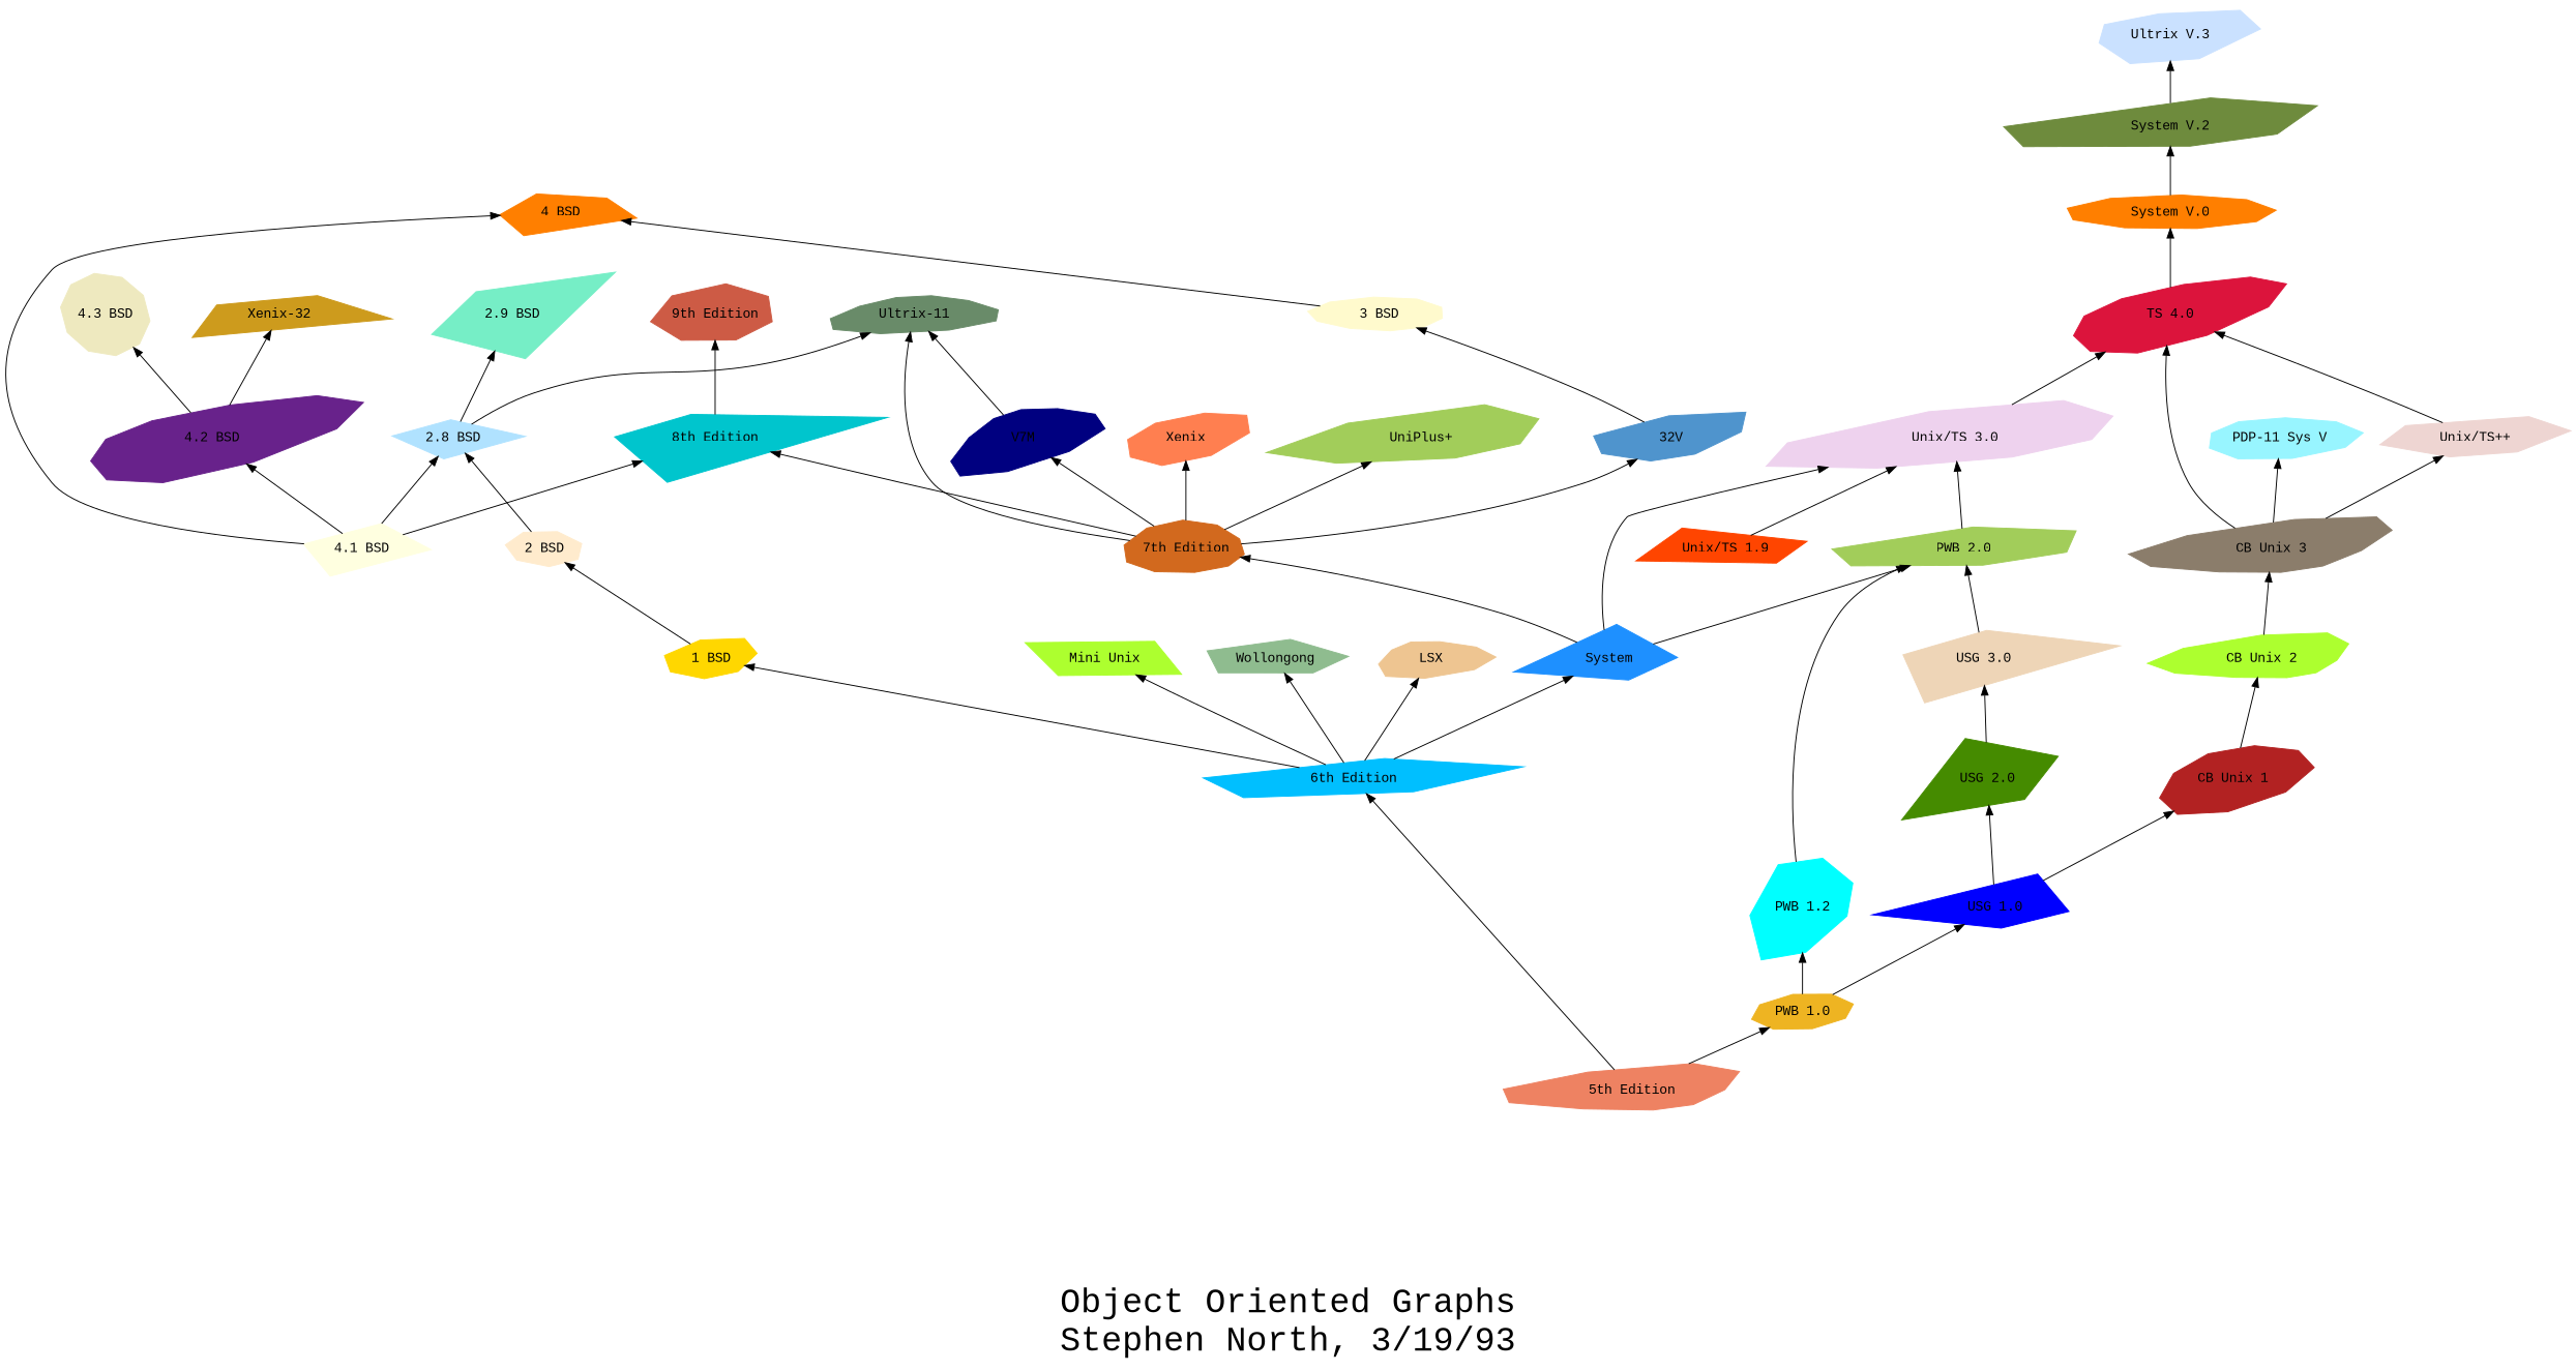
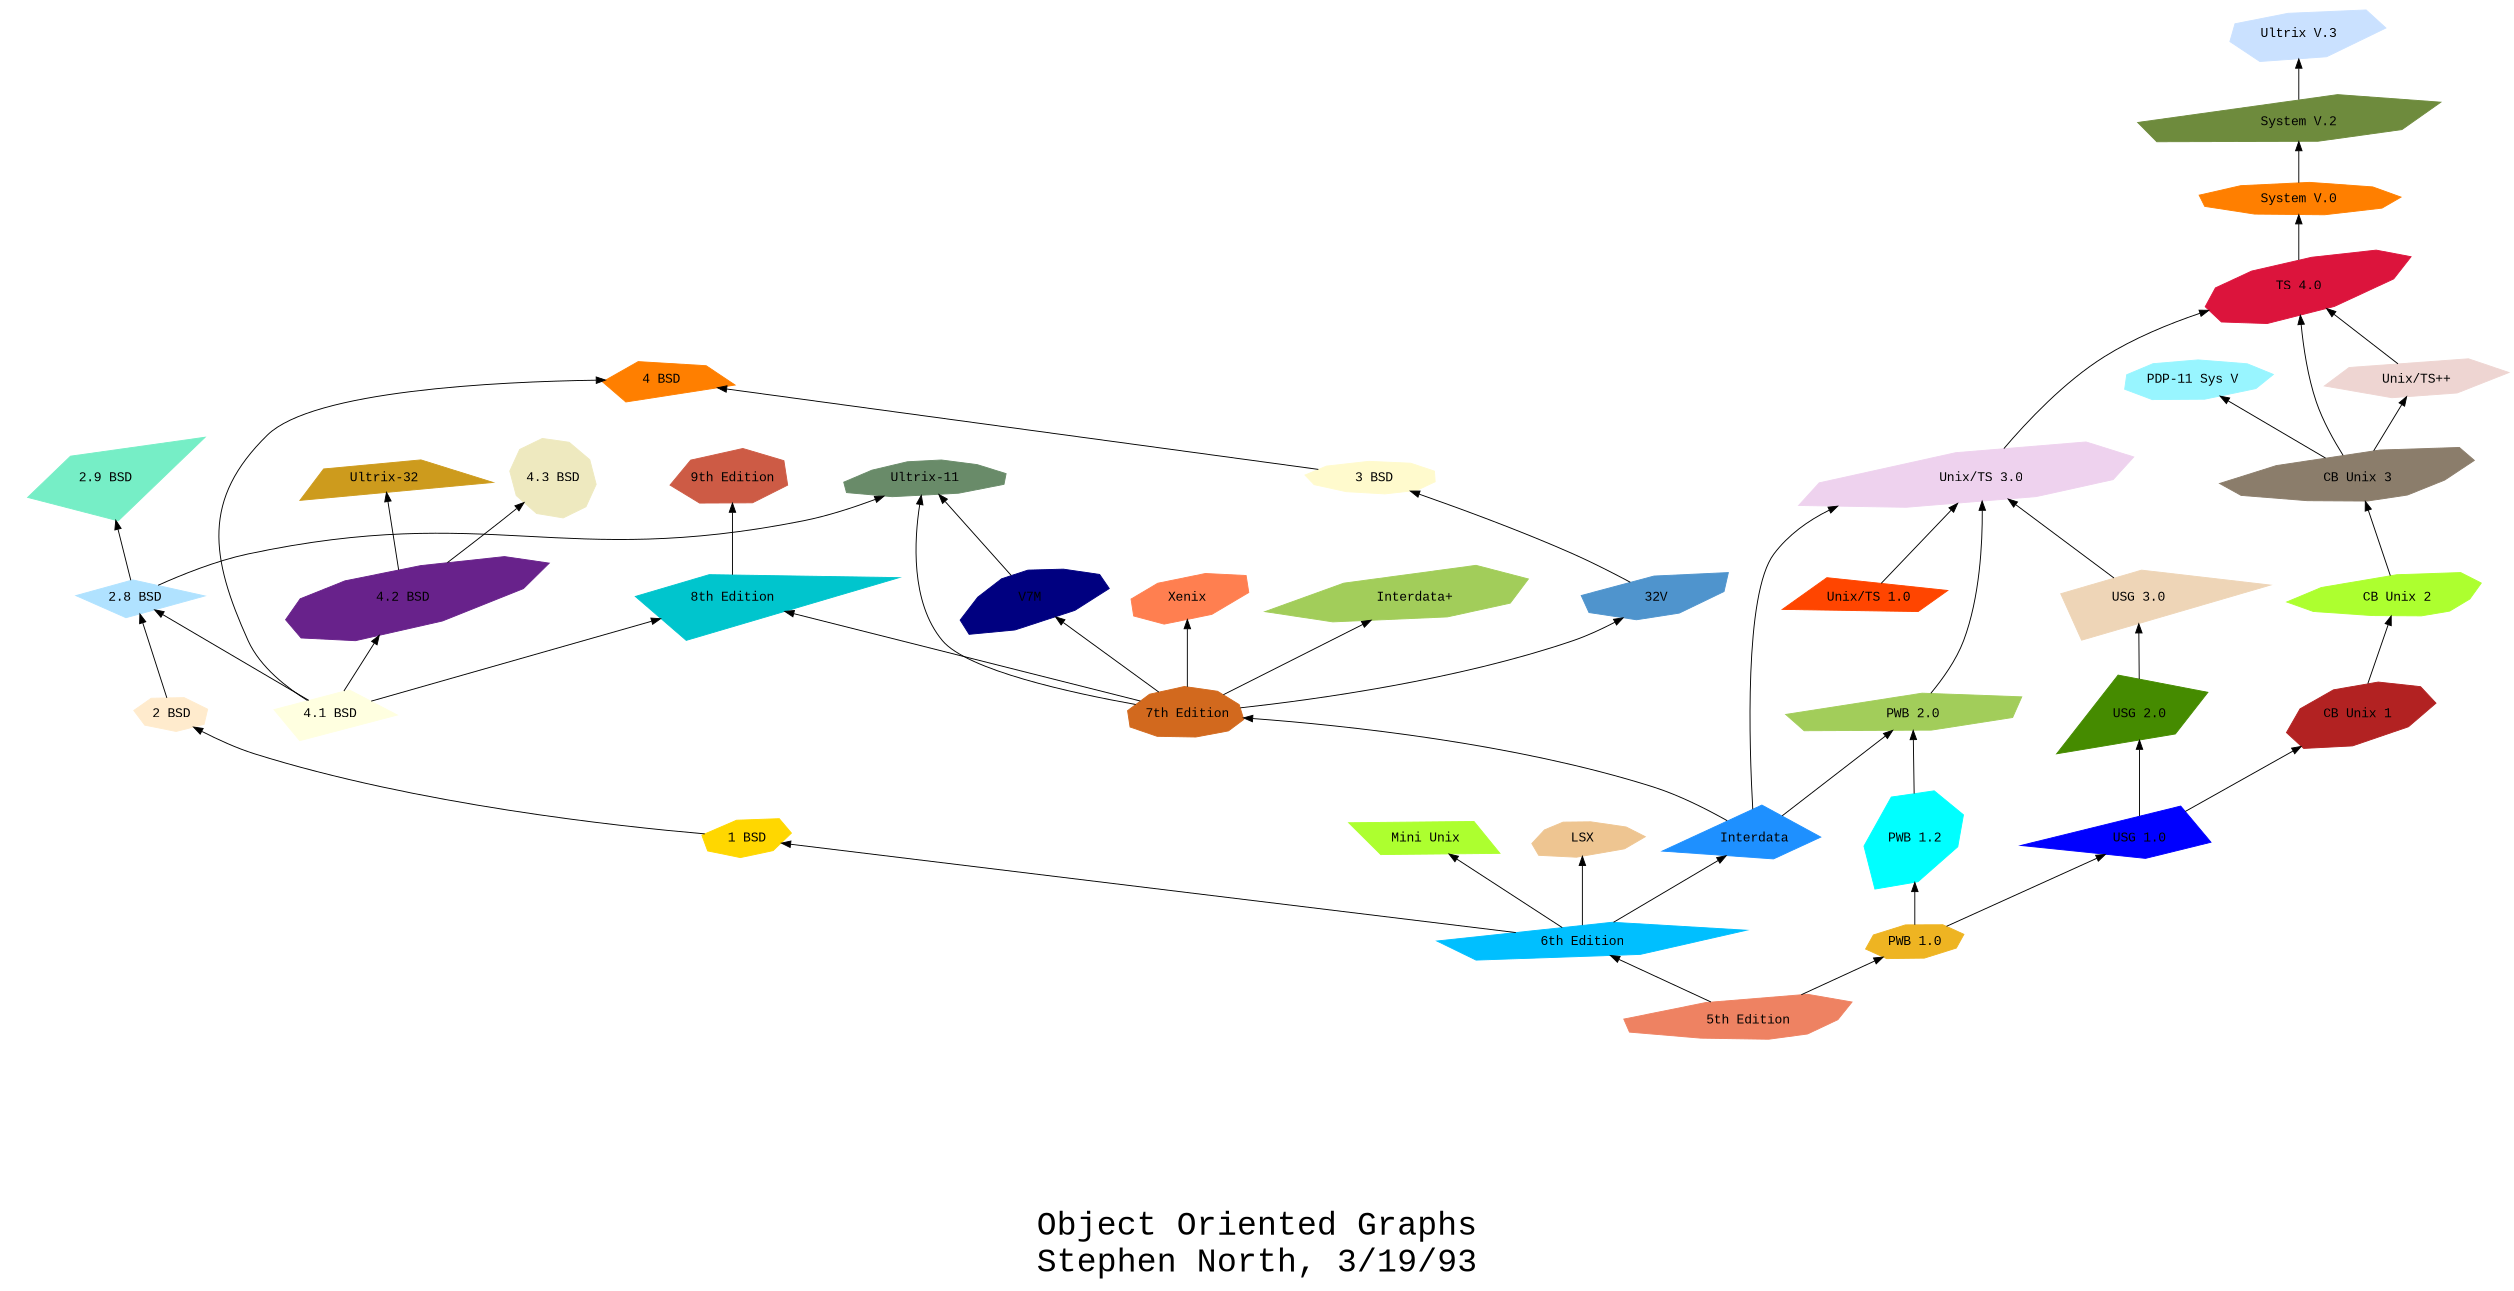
  digraph {
    fontname="Liberation Mono"
    fontsize=36
    label="\n\n\n\nObject Oriented Graphs\nStephen North, 3/19/93"
    rankdir=BT
    node [color=greenyellow fontname="Liberation Mono" orientation=50 shape=polygon sides=4 style=filled]
    edge [fontname="Liberation Mono"]
    "5th Edition" [color=salmon2 distortion=0.936354 height=0.62845 orientation=28 sides=9 skew=-0.126818 width=2.4513]
    "6th Edition" [color=deepskyblue distortion=0.238792 height=0.53832 orientation=11 sides=5 skew=0.995935 width=3.0296]
    "PWB 1.0" [color=goldenrod2 distortion=0.019636 height=0.5066 orientation=79 sides=8 skew=-0.440424 width=1.4451]
    LSX [color=burlywood2 distortion=-0.698271 height=0.53598 orientation=22 sides=9 skew=-0.195492 width=1.2562]
    "1 BSD" [color=gold1 distortion=0.265084 height=0.54133 orientation=26 sides=7 skew=0.403659 width=1.2527]
    "Mini Unix" [distortion=0.039386 height=0.5 orientation=2 skew=-0.461120 width=1.8894]
-   Wollongong [color=darkseagreen distortion=0.228564 height=0.5333 orientation=63 sides=5 skew=-0.062846 width=2.0084]
-   Interdata [color=dodgerblue1 distortion=0.624013 height=0.704 orientation=56 skew=0.101396 width=2.2595 label=System]
+   Interdata [color=dodgerblue1 distortion=0.624013 height=0.704 orientation=56 skew=0.101396 width=2.2595]
    "PWB 1.2" [color=cyan distortion=0.640971 height=0.88033 orientation=84 sides=7 skew=-0.768455 width=1.4928]
    "USG 1.0" [color=blue distortion=0.758942 height=0.69721 orientation=42 skew=0.039886 width=2.5329]
    "2 BSD" [color=blanchedalmond distortion=-0.010661 height=0.51591 orientation=84 sides=7 skew=0.179249 width=1.1422]
    "Unix/TS 3.0" [color=thistle2 distortion=0.731383 height=0.73633 orientation=43 sides=8 skew=-0.824612 width=3.1145]
    "PWB 2.0" [color=darkolivegreen3 distortion=0.592100 height=0.56098 orientation=34 sides=6 skew=-0.719269 width=2.401]
    "7th Edition" [color=chocolate distortion=0.298417 height=0.64255 orientation=65 sides=10 skew=0.310367 width=1.5756]
    "CB Unix 1" [color=firebrick distortion=-0.348692 height=0.72208 orientation=42 sides=9 skew=0.767058 width=1.9071]
    "USG 2.0" [color=chartreuse4 distortion=0.748625 height=0.77619 orientation=74 skew=-0.647656 width=2.1103]
    "2.8 BSD" [color=lightskyblue1 distortion=-0.239422 height=0.55846 orientation=44 skew=0.053841 width=1.9268]
    "TS 4.0" [color=crimson distortion=-0.641701 height=0.75173 sides=10 skew=-0.952502 width=1.9319]
    "8th Edition" [color=turquoise3 distortion=-0.997093 height=0.80427 skew=-0.061117 width=3.2588]
    "32V" [color=steelblue3 distortion=0.878516 height=0.60598 orientation=19 sides=7 skew=0.592905 width=1.3648]
    V7M [color=navy distortion=-0.960249 height=0.74745 orientation=32 sides=10 skew=0.460424 width=1.4322]
    "Ultrix-11" [color=darkseagreen4 distortion=-0.633186 height=0.53138 orientation=10 sides=10 skew=0.333125 width=1.7938]
    Xenix [color=coral distortion=-0.337997 height=0.63729 orientation=52 sides=8 skew=-0.760726 width=1.3725]
-   "UniPlus+" [color=darkolivegreen3 distortion=0.788483 height=0.69194 orientation=39 sides=7 skew=-0.526284 width=2.5716]
+   "UniPlus+" [color=darkolivegreen3 distortion=0.788483 height=0.69194 orientation=39 sides=7 skew=-0.526284 width=2.5716 label="Interdata+"]
    "System V.0" [color=darkorange1 distortion=0.021556 height=0.5 orientation=26 sides=9 skew=-0.729938 width=2.2834]
    "9th Edition" [color=coral3 distortion=0.138690 height=0.66083 orientation=55 sides=7 skew=0.554049 width=1.6632]
    "3 BSD" [color=lemonchiffon distortion=0.251820 height=0.5 orientation=18 sides=10 skew=-0.530618 width=1.5057]
    "4 BSD" [color=darkorange1 distortion=-0.772300 height=0.58561 orientation=24 sides=5 skew=-0.028475 width=1.68]
    "2.9 BSD" [color=aquamarine2 distortion=-0.843381 height=0.80291 orientation=70 skew=-0.601395 width=2.3014]
    "4.1 BSD" [color=lightyellow1 distortion=-0.226170 height=0.6378 orientation=38 skew=0.504053 width=1.892]
    "4.2 BSD" [color=darkorchid4 distortion=-0.807349 height=0.81143 sides=10 skew=-0.908842 width=2.4079]
    "4.3 BSD" [color=lemonchiffon2 distortion=-0.030619 height=0.77622 orientation=76 sides=10 skew=0.985021 width=1.3098]
-   "Ultrix-32" [color=goldenrod3 distortion=-0.644209 height=0.58223 orientation=21 skew=0.307836 width=2.4029 label="Xenix-32"]
+   "Ultrix-32" [color=goldenrod3 distortion=-0.644209 height=0.58223 orientation=21 skew=0.307836 width=2.4029]
    "CB Unix 2" [distortion=0.851818 height=0.61186 orientation=32 sides=10 skew=-0.020120 width=2.2509]
    "USG 3.0" [color=bisque2 distortion=-0.848455 height=0.80243 orientation=44 skew=0.267152 width=2.6638]
    "CB Unix 3" [color=bisque4 distortion=0.992237 height=0.674 orientation=29 sides=10 skew=0.256102 width=2.5175]
    "Unix/TS++" [color=mistyrose2 distortion=0.545461 height=0.55238 orientation=16 sides=6 skew=0.313589 width=2.1927]
    "PDP-11 Sys V" [color=cadetblue1 distortion=-0.267769 height=0.55754 orientation=40 sides=9 skew=0.271226 width=2.2197]
-   "Unix/TS 1.0" [color=orangered distortion=0.305594 height=0.5422 orientation=75 skew=0.070516 width=2.2979 label="Unix/TS 1.9"]
+   "Unix/TS 1.0" [color=orangered distortion=0.305594 height=0.5422 orientation=75 skew=0.070516 width=2.2979]
    "System V.2" [color=darkolivegreen4 distortion=0.985153 height=0.64346 orientation=33 sides=6 skew=-0.399752 width=2.9816]
    n41 [color=lightsteelblue1 distortion=-0.687574 height=0.64742 label="Ultrix V.3" orientation=58 sides=7 skew=-0.180116 width=2.1571]
    "5th Edition" -> "6th Edition"
    "5th Edition" -> "PWB 1.0"
    "6th Edition" -> LSX
    "6th Edition" -> "1 BSD"
    "6th Edition" -> "Mini Unix"
-   "6th Edition" -> Wollongong
    "6th Edition" -> Interdata
    "PWB 1.0" -> "PWB 1.2"
    "PWB 1.0" -> "USG 1.0"
    "1 BSD" -> "2 BSD"
    Interdata -> "Unix/TS 3.0"
    Interdata -> "PWB 2.0"
    Interdata -> "7th Edition"
    "PWB 1.2" -> "PWB 2.0"
    "USG 1.0" -> "CB Unix 1"
    "USG 1.0" -> "USG 2.0"
    "2 BSD" -> "2.8 BSD"
    "Unix/TS 3.0" -> "TS 4.0"
    "PWB 2.0" -> "Unix/TS 3.0"
    "7th Edition" -> "8th Edition"
    "7th Edition" -> "32V"
    "7th Edition" -> V7M
    "7th Edition" -> "Ultrix-11"
    "7th Edition" -> Xenix
    "7th Edition" -> "UniPlus+"
    "CB Unix 1" -> "CB Unix 2"
    "USG 2.0" -> "USG 3.0"
    "2.8 BSD" -> "Ultrix-11"
    "2.8 BSD" -> "2.9 BSD"
    "TS 4.0" -> "System V.0"
    "8th Edition" -> "9th Edition"
    "32V" -> "3 BSD"
    V7M -> "Ultrix-11"
    "System V.0" -> "System V.2"
    "3 BSD" -> "4 BSD"
    "4.1 BSD" -> "2.8 BSD"
    "4.1 BSD" -> "8th Edition"
    "4.1 BSD" -> "4 BSD"
    "4.1 BSD" -> "4.2 BSD"
    "4.2 BSD" -> "4.3 BSD"
    "4.2 BSD" -> "Ultrix-32"
    "CB Unix 2" -> "CB Unix 3"
-   "USG 3.0" -> "PWB 2.0"
+   "USG 3.0" -> "Unix/TS 3.0"
    "CB Unix 3" -> "TS 4.0"
    "CB Unix 3" -> "Unix/TS++"
    "CB Unix 3" -> "PDP-11 Sys V"
    "Unix/TS++" -> "TS 4.0"
    "Unix/TS 1.0" -> "Unix/TS 3.0"
    "System V.2" -> n41
  }
